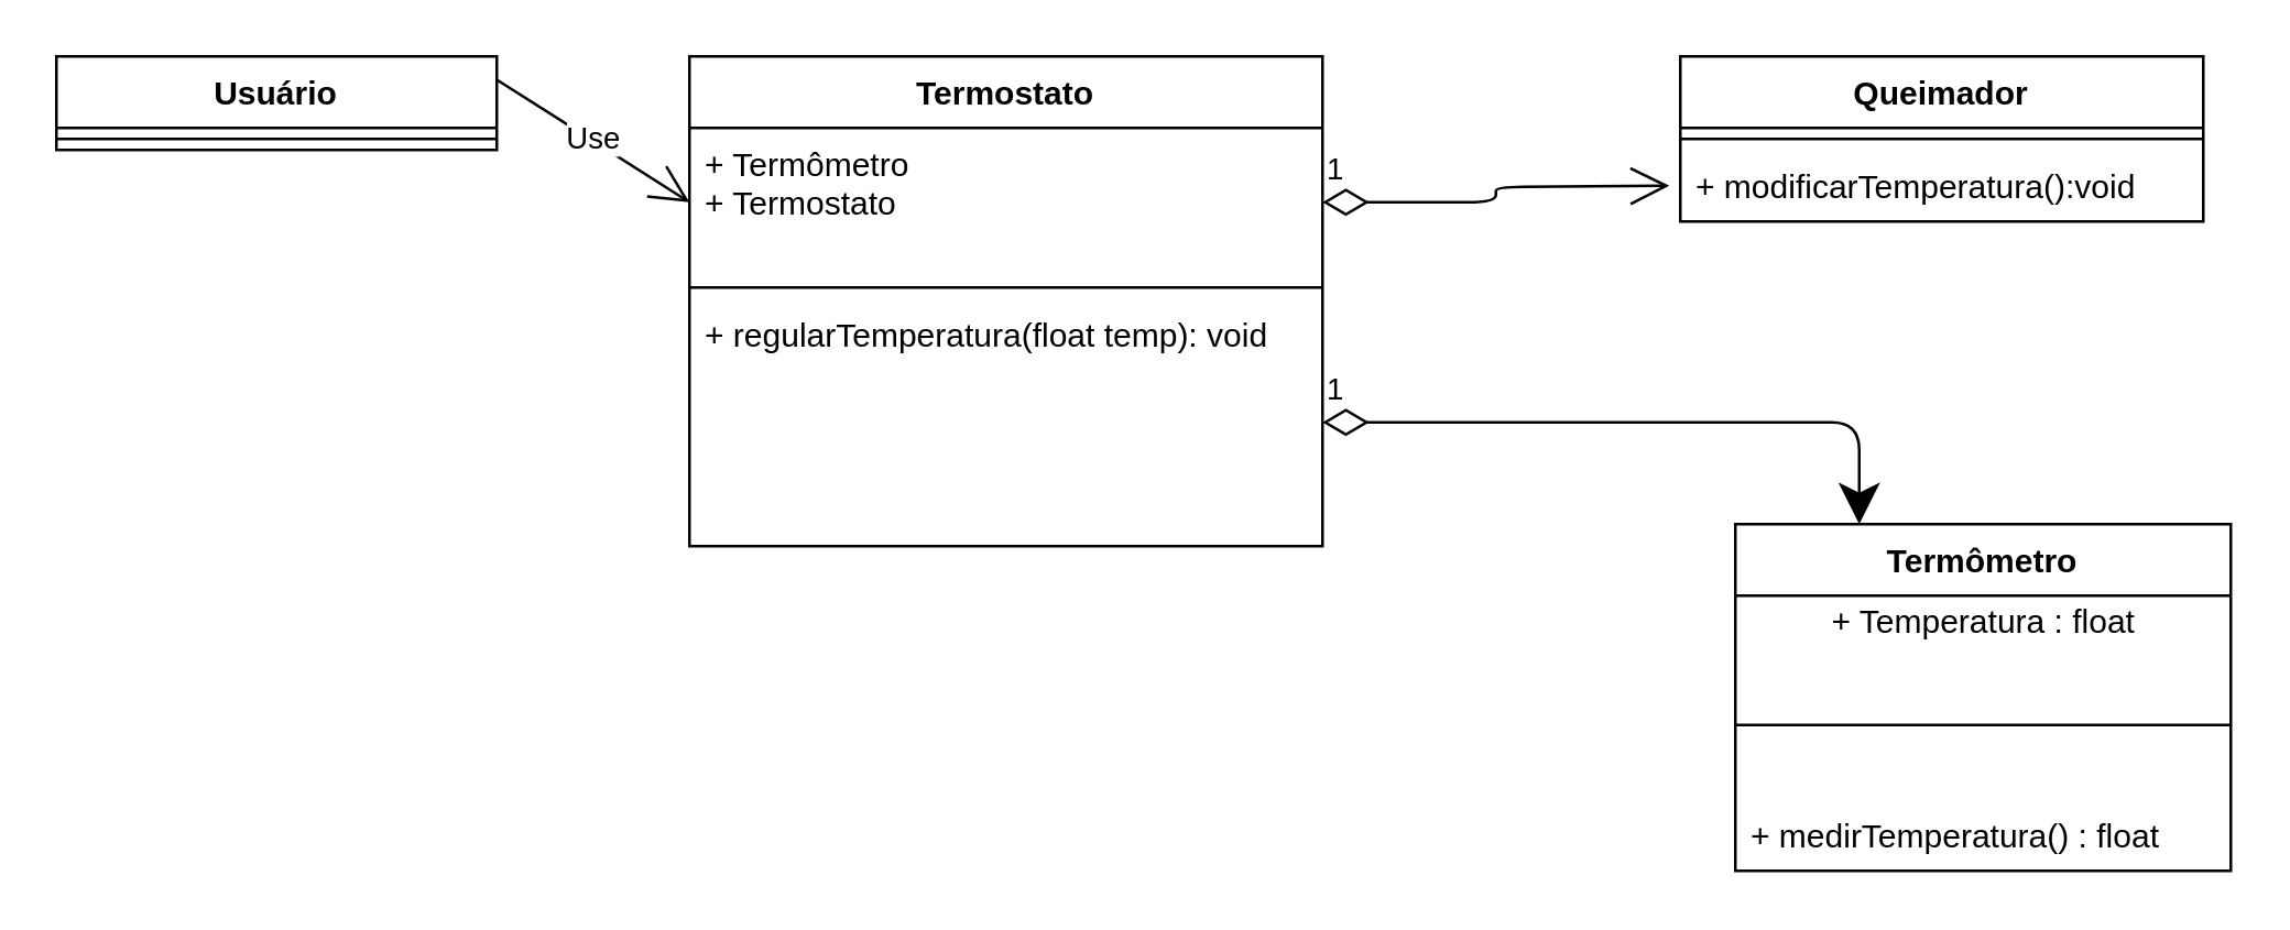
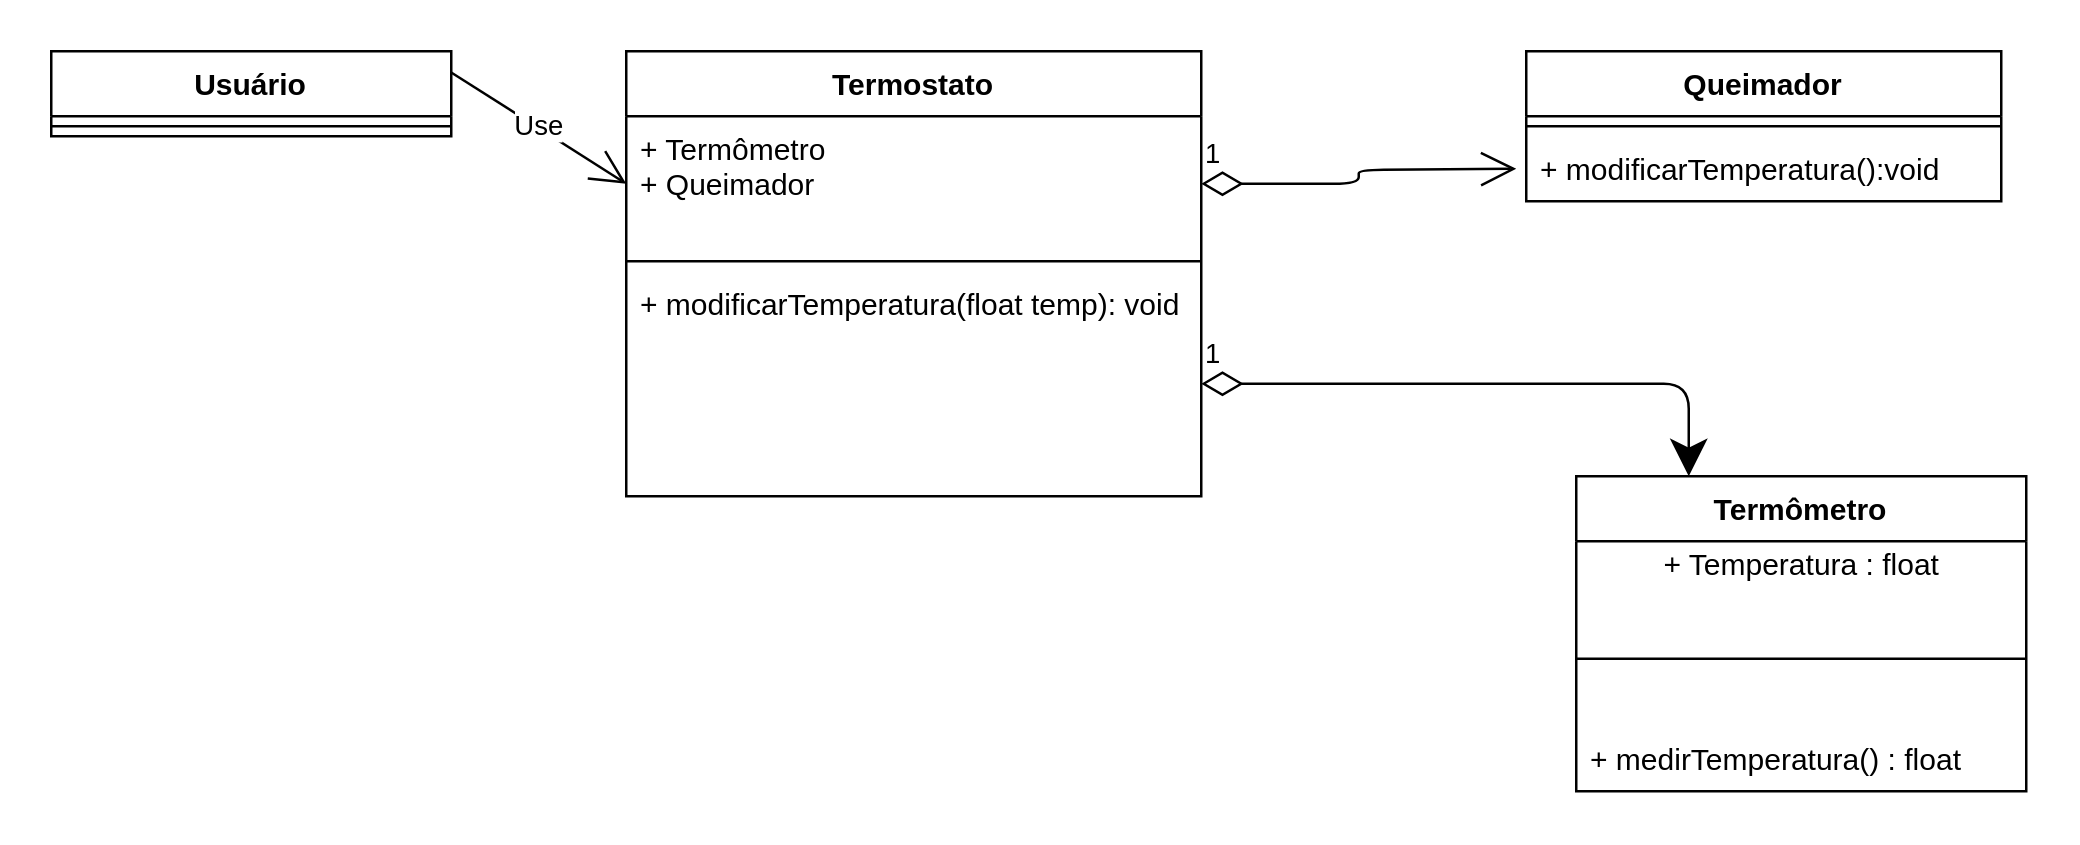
  <mxCell id="0" />
  <mxCell id="1" parent="0" />
  <mxCell id="2" value="Queimador" style="swimlane;fontStyle=1;align=center;verticalAlign=top;childLayout=stackLayout;horizontal=1;startSize=26;horizontalStack=0;resizeParent=1;resizeParentMax=0;resizeLast=0;collapsible=1;marginBottom=0;" vertex="1" parent="1"><mxGeometry x="610" y="20" width="190" height="60" as="geometry" /></mxCell>
  <mxCell id="3" value="" style="line;strokeWidth=1;fillColor=none;align=left;verticalAlign=middle;spacingTop=-1;spacingLeft=3;spacingRight=3;rotatable=0;labelPosition=right;points=[];portConstraint=eastwest;" vertex="1" parent="2"><mxGeometry y="26" width="190" height="8" as="geometry" /></mxCell>
  <mxCell id="4" value="+ modificarTemperatura():void" style="text;strokeColor=none;fillColor=none;align=left;verticalAlign=top;spacingLeft=4;spacingRight=4;overflow=hidden;rotatable=0;points=[[0,0.5],[1,0.5]];portConstraint=eastwest;" vertex="1" parent="2"><mxGeometry y="34" width="190" height="26" as="geometry" /></mxCell>
  <mxCell id="5" value="Termostato" style="swimlane;fontStyle=1;align=center;verticalAlign=top;childLayout=stackLayout;horizontal=1;startSize=26;horizontalStack=0;resizeParent=1;resizeParentMax=0;resizeLast=0;collapsible=1;marginBottom=0;" vertex="1" parent="1"><mxGeometry x="250" y="20" width="230" height="178" as="geometry" /></mxCell>
- <mxCell id="6" value="+ Termômetro&#10;+ Termostato" style="text;strokeColor=none;fillColor=none;align=left;verticalAlign=top;spacingLeft=4;spacingRight=4;overflow=hidden;rotatable=0;points=[[0,0.5],[1,0.5]];portConstraint=eastwest;" vertex="1" parent="5"><mxGeometry y="26" width="230" height="54" as="geometry" /></mxCell>
+ <mxCell id="6" value="+ Termômetro&#10;+ Queimador" style="text;strokeColor=none;fillColor=none;align=left;verticalAlign=top;spacingLeft=4;spacingRight=4;overflow=hidden;rotatable=0;points=[[0,0.5],[1,0.5]];portConstraint=eastwest;" vertex="1" parent="5"><mxGeometry y="26" width="230" height="54" as="geometry" /></mxCell>
  <mxCell id="7" value="" style="line;strokeWidth=1;fillColor=none;align=left;verticalAlign=middle;spacingTop=-1;spacingLeft=3;spacingRight=3;rotatable=0;labelPosition=right;points=[];portConstraint=eastwest;" vertex="1" parent="5"><mxGeometry y="80" width="230" height="8" as="geometry" /></mxCell>
- <mxCell id="8" value="+ regularTemperatura(float temp): void" style="text;strokeColor=none;fillColor=none;align=left;verticalAlign=top;spacingLeft=4;spacingRight=4;overflow=hidden;rotatable=0;points=[[0,0.5],[1,0.5]];portConstraint=eastwest;" vertex="1" parent="5"><mxGeometry y="88" width="230" height="90" as="geometry" /></mxCell>
+ <mxCell id="8" value="+ modificarTemperatura(float temp): void" style="text;strokeColor=none;fillColor=none;align=left;verticalAlign=top;spacingLeft=4;spacingRight=4;overflow=hidden;rotatable=0;points=[[0,0.5],[1,0.5]];portConstraint=eastwest;" vertex="1" parent="5"><mxGeometry y="88" width="230" height="90" as="geometry" /></mxCell>
  <mxCell id="9" value="1" style="endArrow=open;html=1;endSize=12;startArrow=diamondThin;startSize=14;startFill=0;edgeStyle=orthogonalEdgeStyle;align=left;verticalAlign=bottom;entryX=-0.021;entryY=0.808;entryDx=0;entryDy=0;entryPerimeter=0;exitX=1;exitY=0.5;exitDx=0;exitDy=0;" edge="1" parent="1" source="6"><mxGeometry x="-1" y="3" relative="1" as="geometry"><mxPoint x="320" y="150" as="sourcePoint" /><mxPoint x="606.01" y="67.008" as="targetPoint" /></mxGeometry></mxCell>
  <mxCell id="10" value="1" style="endArrow=classic;html=1;endSize=12;startArrow=diamondThin;startSize=14;startFill=0;edgeStyle=orthogonalEdgeStyle;align=left;verticalAlign=bottom;entryX=0.25;entryY=0;entryDx=0;entryDy=0;exitX=1;exitY=0.5;exitDx=0;exitDy=0;" edge="1" parent="1" source="8" target="14"><mxGeometry x="-1" y="3" relative="1" as="geometry"><mxPoint x="320" y="150" as="sourcePoint" /><mxPoint x="610" y="229" as="targetPoint" /></mxGeometry></mxCell>
  <mxCell id="11" value="Usuário" style="swimlane;fontStyle=1;align=center;verticalAlign=top;childLayout=stackLayout;horizontal=1;startSize=26;horizontalStack=0;resizeParent=1;resizeParentMax=0;resizeLast=0;collapsible=1;marginBottom=0;" vertex="1" parent="1"><mxGeometry x="20" y="20" width="160" height="34" as="geometry" /></mxCell>
  <mxCell id="12" value="" style="line;strokeWidth=1;fillColor=none;align=left;verticalAlign=middle;spacingTop=-1;spacingLeft=3;spacingRight=3;rotatable=0;labelPosition=right;points=[];portConstraint=eastwest;" vertex="1" parent="11"><mxGeometry y="26" width="160" height="8" as="geometry" /></mxCell>
  <mxCell id="13" value="Use" style="endArrow=open;endSize=12;dashed=0;html=1;exitX=1;exitY=0.25;exitDx=0;exitDy=0;entryX=0;entryY=0.5;entryDx=0;entryDy=0;" edge="1" parent="1" source="11" target="6"><mxGeometry width="160" relative="1" as="geometry"><mxPoint x="320" y="150" as="sourcePoint" /><mxPoint x="480" y="150" as="targetPoint" /></mxGeometry></mxCell>
  <mxCell id="14" value="Termômetro" style="swimlane;fontStyle=1;align=center;verticalAlign=top;childLayout=stackLayout;horizontal=1;startSize=26;horizontalStack=0;resizeParent=1;resizeParentMax=0;resizeLast=0;collapsible=1;marginBottom=0;" vertex="1" parent="1"><mxGeometry x="630" y="190" width="180" height="126" as="geometry" /></mxCell>
  <mxCell id="15" value="+ Temperatura : float" style="text;html=1;align=center;verticalAlign=middle;resizable=0;points=[];autosize=1;" vertex="1" parent="14"><mxGeometry y="26" width="180" height="20" as="geometry" /></mxCell>
  <mxCell id="16" value="" style="line;strokeWidth=1;fillColor=none;align=left;verticalAlign=middle;spacingTop=-1;spacingLeft=3;spacingRight=3;rotatable=0;labelPosition=right;points=[];portConstraint=eastwest;" vertex="1" parent="14"><mxGeometry y="46" width="180" height="54" as="geometry" /></mxCell>
  <mxCell id="17" value="+ medirTemperatura() : float" style="text;strokeColor=none;fillColor=none;align=left;verticalAlign=top;spacingLeft=4;spacingRight=4;overflow=hidden;rotatable=0;points=[[0,0.5],[1,0.5]];portConstraint=eastwest;" vertex="1" parent="14"><mxGeometry y="100" width="180" height="26" as="geometry" /></mxCell>
